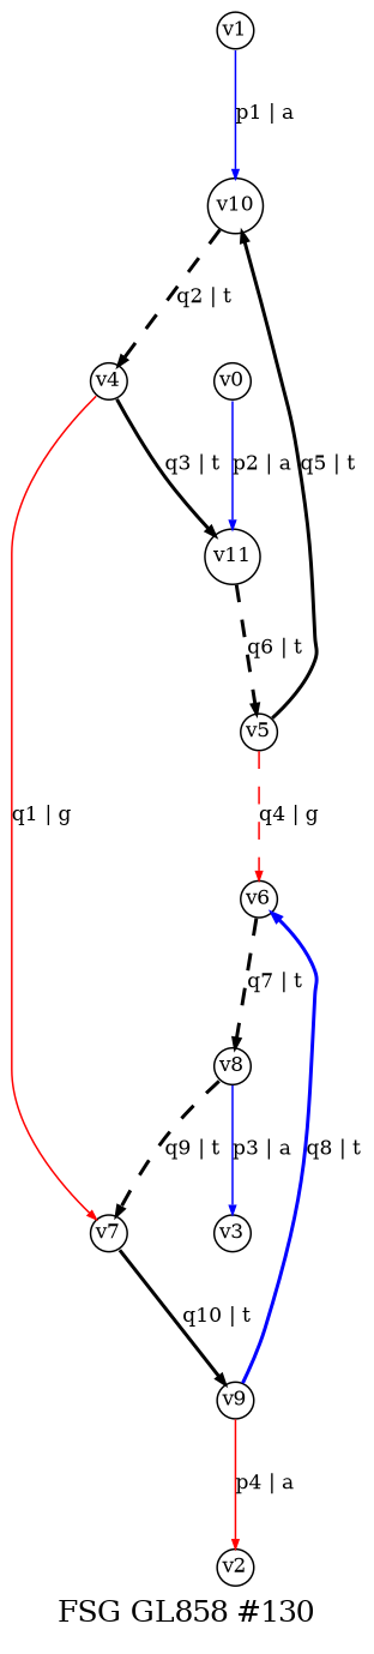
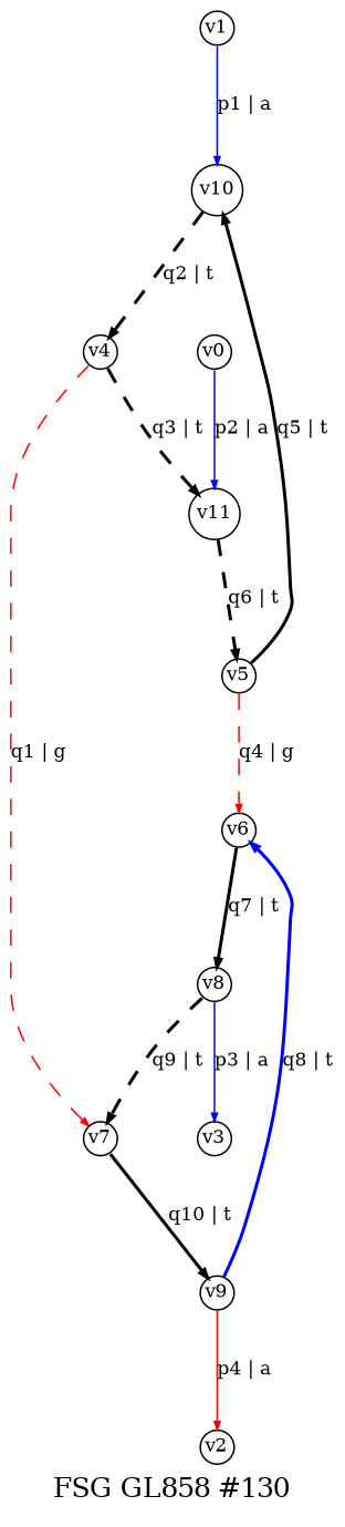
  digraph {
    fontsize=10
    label="FSG GL858 #130"
    noverlap=scale
    node [fontsize=7 margin=0 penwidth=0.6 shape=circle]
    edge [arrowsize=0.3 color=black fontsize=7 penwidth=1.2 style=solid]
    v1 [height=0.01]
    v10 [height=0.01]
    v4 [height=0.01]
    v11 [height=0.01]
    v7 [height=0.01]
    v0 [height=0.01]
    v5 [height=0.01]
    v6 [height=0.01]
    v8 [height=0.01]
    v3 [height=0.01]
    v9 [height=0.01]
    v2 [height=0.01]
    v1 -> v10 [color=blue label="p1 | a" penwidth=0.6]
    v10 -> v4 [label="q2 | t" style=dashed]
-   v4 -> v11 [label="q3 | t"]
-   v4 -> v7 [color=red label="q1 | g" penwidth=0.6]
+   v4 -> v11 [label="q3 | t" style=dashed]
+   v4 -> v7 [color=red label="q1 | g" penwidth=0.6 style=dashed]
    v11 -> v5 [label="q6 | t" style=dashed]
    v7 -> v9 [label="q10 | t"]
    v0 -> v11 [color=blue label="p2 | a" penwidth=0.6]
    v5 -> v10 [label="q5 | t"]
    v5 -> v6 [color=red label="q4 | g" penwidth=0.6 style=dashed]
-   v6 -> v8 [label="q7 | t" style=dashed]
+   v6 -> v8 [label="q7 | t"]
    v8 -> v7 [label="q9 | t" style=dashed]
    v8 -> v3 [color=blue label="p3 | a" penwidth=0.6]
    v9 -> v6 [color=blue label="q8 | t"]
    v9 -> v2 [color=red label="p4 | a" penwidth=0.6]
  }
